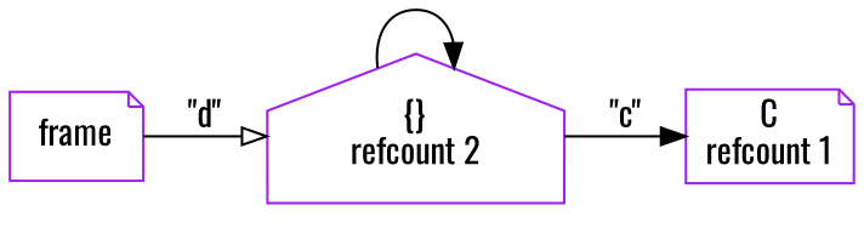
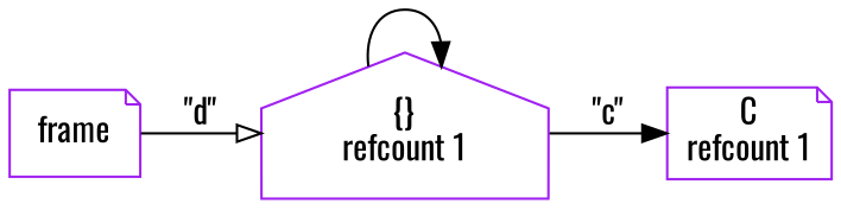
  digraph {
    rankdir=LR
    fontname=Oswald
    node [shape=note color=purple fontname=Oswald]
    edge [arrowhead=normal fontname=Oswald]
    frame
-   n2 [label="{}\nrefcount 2" shape=house]
+   n2 [label="{}\nrefcount 1" shape=house]
    "C\nrefcount 1"
    frame -> n2 [label="\"d\"" arrowhead=onormal]
    n2 -> n2
    n2 -> "C\nrefcount 1" [label="\"c\""]
  }
